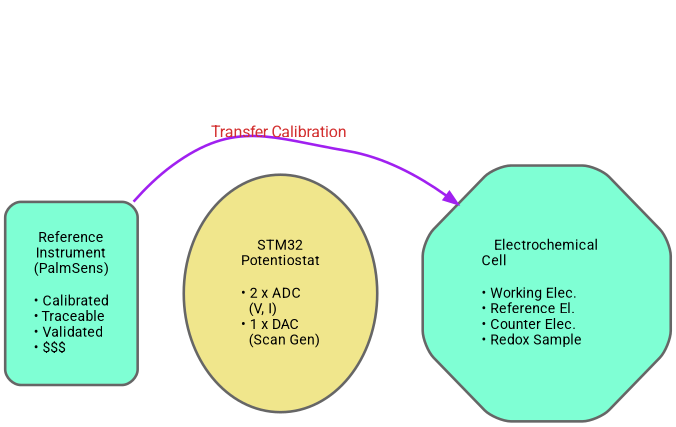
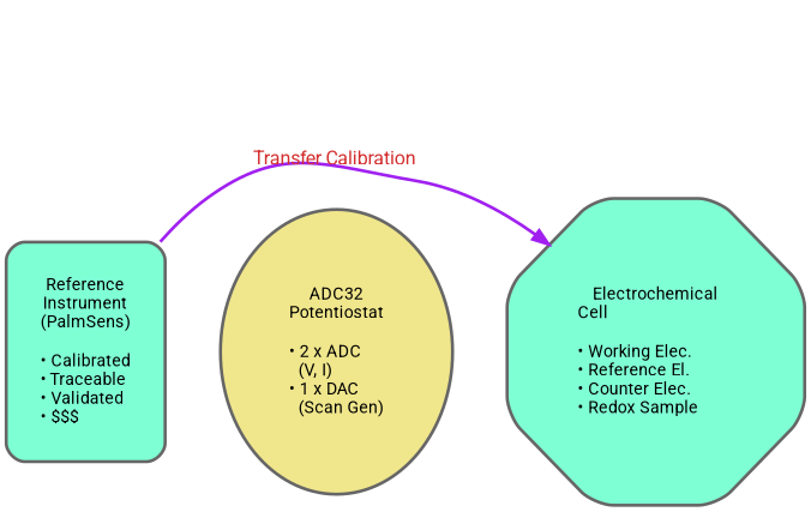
  digraph {
    bgcolor=white
    fontname=Roboto
    fontsize=12
    rankdir=TB
    node [color=gray40 fillcolor=aquamarine fontname=Roboto fontsize=11 margin=0.3 penwidth=2 style="rounded,filled"]
    edge [fontname=Roboto fontsize=10 penwidth=2 style=invis]
    n1 [label="Reference\nInstrument\n(PalmSens)\l\l• Calibrated\l• Traceable\l• Validated\l• $$$\l" shape=box]
-   n2 [fillcolor=khaki label="STM32\nPotentiostat\l\l• 2 x ADC\l  (V, I)\l• 1 x DAC\l  (Scan Gen)\l" shape=ellipse]
+   n2 [fillcolor=khaki label="ADC32\nPotentiostat\l\l• 2 x ADC\l  (V, I)\l• 1 x DAC\l  (Scan Gen)\l" shape=ellipse]
    n3 [label="Electrochemical\nCell\l\l• Working Elec.\l• Reference El.\l• Counter Elec.\l• Redox Sample\l" shape=octagon]
    subgraph sub_1 {
      rank=same
      n1
      n2
      n3
    }
    n1 -> n2
    n1 -> n3 [color=purple constraint=false fontcolor="#d32f2f" fontsize=12 label="Transfer Calibration" style=bold]
    n2 -> n3
  }
